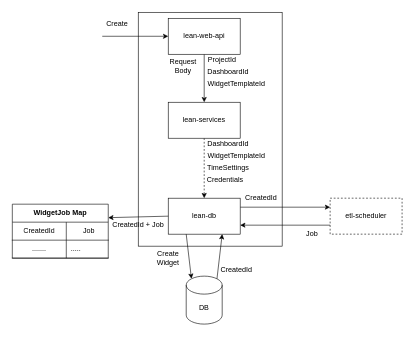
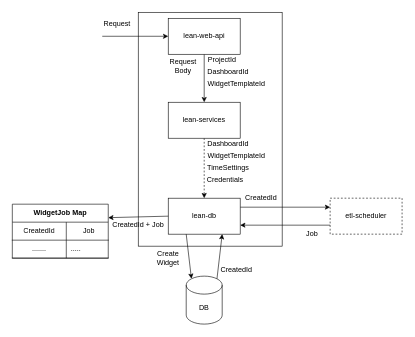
  <mxCell id="0" />
  <mxCell id="1" parent="0" />
  <mxCell id="2" value="" style="rounded=0;whiteSpace=wrap;html=1;" vertex="1" parent="1"><mxGeometry x="230" y="20" width="240" height="390" as="geometry" /></mxCell>
  <mxCell id="3" value="" style="edgeStyle=orthogonalEdgeStyle;rounded=0;orthogonalLoop=1;jettySize=auto;html=1;" edge="1" parent="1" source="4" target="8"><mxGeometry relative="1" as="geometry" /></mxCell>
  <mxCell id="4" value="lean-web-api" style="rounded=0;whiteSpace=wrap;html=1;" vertex="1" parent="1"><mxGeometry x="280" y="30" width="120" height="60" as="geometry" /></mxCell>
  <mxCell id="5" value="" style="endArrow=classic;html=1;entryX=0;entryY=0.5;entryDx=0;entryDy=0;" edge="1" parent="1" target="4"><mxGeometry width="50" height="50" relative="1" as="geometry"><mxPoint x="170" y="60" as="sourcePoint" /><mxPoint x="490" y="140" as="targetPoint" /></mxGeometry></mxCell>
- <mxCell id="6" value="Create" style="text;html=1;strokeColor=none;fillColor=none;align=center;verticalAlign=middle;whiteSpace=wrap;rounded=0;" vertex="1" parent="1"><mxGeometry x="160" y="30" width="70" height="20" as="geometry" /></mxCell>
+ <mxCell id="6" value="Request" style="text;html=1;strokeColor=none;fillColor=none;align=center;verticalAlign=middle;whiteSpace=wrap;rounded=0;" vertex="1" parent="1"><mxGeometry x="160" y="30" width="70" height="20" as="geometry" /></mxCell>
  <mxCell id="7" value="" style="edgeStyle=orthogonalEdgeStyle;rounded=0;orthogonalLoop=1;jettySize=auto;html=1;dashed=1;" edge="1" parent="1" source="8" target="14"><mxGeometry relative="1" as="geometry" /></mxCell>
  <mxCell id="8" value="lean-services" style="whiteSpace=wrap;html=1;rounded=0;" vertex="1" parent="1"><mxGeometry x="280" y="170" width="120" height="60" as="geometry" /></mxCell>
  <mxCell id="9" value="ProjectId" style="text;html=1;strokeColor=none;fillColor=none;align=center;verticalAlign=middle;whiteSpace=wrap;rounded=0;" vertex="1" parent="1"><mxGeometry x="300" y="90" width="140" height="20" as="geometry" /></mxCell>
  <mxCell id="10" value="DashboardId" style="text;html=1;strokeColor=none;fillColor=none;align=center;verticalAlign=middle;whiteSpace=wrap;rounded=0;" vertex="1" parent="1"><mxGeometry x="330" y="110" width="100" height="20" as="geometry" /></mxCell>
  <mxCell id="11" value="WidgetTemplateId" style="text;html=1;strokeColor=none;fillColor=none;align=center;verticalAlign=middle;whiteSpace=wrap;rounded=0;" vertex="1" parent="1"><mxGeometry x="324" y="130" width="140" height="20" as="geometry" /></mxCell>
  <mxCell id="12" value="Request Body" style="text;html=1;strokeColor=none;fillColor=none;align=center;verticalAlign=middle;whiteSpace=wrap;rounded=0;" vertex="1" parent="1"><mxGeometry x="280" y="100" width="50" height="20" as="geometry" /></mxCell>
  <mxCell id="13" value="" style="edgeStyle=orthogonalEdgeStyle;rounded=0;orthogonalLoop=1;jettySize=auto;html=1;entryX=0;entryY=0.25;entryDx=0;entryDy=0;exitX=1;exitY=0.25;exitDx=0;exitDy=0;" edge="1" parent="1" source="14" target="24"><mxGeometry relative="1" as="geometry" /></mxCell>
  <mxCell id="14" value="lean-db" style="whiteSpace=wrap;html=1;rounded=0;" vertex="1" parent="1"><mxGeometry x="280" y="330" width="120" height="60" as="geometry" /></mxCell>
  <mxCell id="15" value="DashboardId" style="text;html=1;strokeColor=none;fillColor=none;align=center;verticalAlign=middle;whiteSpace=wrap;rounded=0;" vertex="1" parent="1"><mxGeometry x="330" y="230" width="100" height="20" as="geometry" /></mxCell>
  <mxCell id="16" value="WidgetTemplateId" style="text;html=1;strokeColor=none;fillColor=none;align=center;verticalAlign=middle;whiteSpace=wrap;rounded=0;" vertex="1" parent="1"><mxGeometry x="324" y="250" width="140" height="20" as="geometry" /></mxCell>
  <mxCell id="17" value="TimeSettings" style="text;html=1;strokeColor=none;fillColor=none;align=center;verticalAlign=middle;whiteSpace=wrap;rounded=0;" vertex="1" parent="1"><mxGeometry x="310" y="270" width="140" height="20" as="geometry" /></mxCell>
  <mxCell id="18" value="Credentials" style="text;html=1;strokeColor=none;fillColor=none;align=center;verticalAlign=middle;whiteSpace=wrap;rounded=0;" vertex="1" parent="1"><mxGeometry x="310" y="290" width="130" height="20" as="geometry" /></mxCell>
  <mxCell id="19" value="DB" style="shape=cylinder3;whiteSpace=wrap;html=1;boundedLbl=1;backgroundOutline=1;size=15;" vertex="1" parent="1"><mxGeometry x="310" y="460" width="60" height="80" as="geometry" /></mxCell>
  <mxCell id="20" value="" style="endArrow=classic;html=1;exitX=0.25;exitY=1;exitDx=0;exitDy=0;entryX=0.145;entryY=0;entryDx=0;entryDy=4.35;entryPerimeter=0;" edge="1" parent="1" source="14" target="19"><mxGeometry width="50" height="50" relative="1" as="geometry"><mxPoint x="440" y="390" as="sourcePoint" /><mxPoint x="260" y="440" as="targetPoint" /></mxGeometry></mxCell>
  <mxCell id="21" value="" style="endArrow=classic;html=1;entryX=0.75;entryY=1;entryDx=0;entryDy=0;exitX=0.855;exitY=0;exitDx=0;exitDy=4.35;exitPerimeter=0;" edge="1" parent="1" source="19" target="14"><mxGeometry width="50" height="50" relative="1" as="geometry"><mxPoint x="450" y="480" as="sourcePoint" /><mxPoint x="490" y="340" as="targetPoint" /></mxGeometry></mxCell>
  <mxCell id="22" value="Create Widget" style="text;html=1;strokeColor=none;fillColor=none;align=center;verticalAlign=middle;whiteSpace=wrap;rounded=0;" vertex="1" parent="1"><mxGeometry x="250" y="420" width="60" height="20" as="geometry" /></mxCell>
  <mxCell id="23" value="CreatedId" style="text;html=1;strokeColor=none;fillColor=none;align=center;verticalAlign=middle;whiteSpace=wrap;rounded=0;" vertex="1" parent="1"><mxGeometry x="364" y="440" width="60" height="20" as="geometry" /></mxCell>
  <mxCell id="24" value="etl-scheduler" style="rounded=0;whiteSpace=wrap;html=1;dashed=1;" vertex="1" parent="1"><mxGeometry x="550" y="330" width="120" height="60" as="geometry" /></mxCell>
  <mxCell id="25" value="CreatedId" style="text;html=1;strokeColor=none;fillColor=none;align=center;verticalAlign=middle;whiteSpace=wrap;rounded=0;" vertex="1" parent="1"><mxGeometry x="400" y="320" width="70" height="20" as="geometry" /></mxCell>
  <mxCell id="26" value="" style="endArrow=classic;html=1;entryX=1;entryY=0.75;entryDx=0;entryDy=0;exitX=0;exitY=0.75;exitDx=0;exitDy=0;" edge="1" parent="1" source="24" target="14"><mxGeometry width="50" height="50" relative="1" as="geometry"><mxPoint x="440" y="390" as="sourcePoint" /><mxPoint x="490" y="340" as="targetPoint" /></mxGeometry></mxCell>
  <mxCell id="27" value="Job" style="text;html=1;strokeColor=none;fillColor=none;align=center;verticalAlign=middle;whiteSpace=wrap;rounded=0;" vertex="1" parent="1"><mxGeometry x="500" y="380" width="40" height="20" as="geometry" /></mxCell>
  <mxCell id="28" value="WidgetJob Map" style="shape=table;html=1;whiteSpace=wrap;startSize=30;container=1;collapsible=0;childLayout=tableLayout;fixedRows=1;rowLines=0;fontStyle=1;align=center;" vertex="1" parent="1"><mxGeometry x="20" y="340" width="160" height="90" as="geometry" /></mxCell>
  <mxCell id="29" value="" style="shape=partialRectangle;html=1;whiteSpace=wrap;collapsible=0;dropTarget=0;pointerEvents=0;fillColor=none;top=0;left=0;bottom=1;right=0;points=[[0,0.5],[1,0.5]];portConstraint=eastwest;" vertex="1" parent="28"><mxGeometry y="30" width="160" height="30" as="geometry" /></mxCell>
  <mxCell id="30" value="CreatedId" style="shape=partialRectangle;html=1;whiteSpace=wrap;connectable=0;fillColor=none;top=0;left=0;bottom=0;right=0;overflow=hidden;" vertex="1" parent="29"><mxGeometry width="90" height="30" as="geometry" /></mxCell>
  <mxCell id="31" value="&lt;div align=&quot;center&quot;&gt;Job&lt;/div&gt;" style="shape=partialRectangle;html=1;whiteSpace=wrap;connectable=0;fillColor=none;top=0;left=0;bottom=0;right=0;align=center;spacingLeft=6;overflow=hidden;" vertex="1" parent="29"><mxGeometry x="90" width="70" height="30" as="geometry" /></mxCell>
  <mxCell id="32" style="shape=partialRectangle;html=1;whiteSpace=wrap;collapsible=0;dropTarget=0;pointerEvents=0;fillColor=none;top=0;left=0;bottom=1;right=0;points=[[0,0.5],[1,0.5]];portConstraint=eastwest;" vertex="1" parent="28"><mxGeometry y="60" width="160" height="30" as="geometry" /></mxCell>
  <mxCell id="33" value="......." style="shape=partialRectangle;html=1;whiteSpace=wrap;connectable=0;fillColor=none;top=0;left=0;bottom=0;right=0;overflow=hidden;" vertex="1" parent="32"><mxGeometry width="90" height="30" as="geometry" /></mxCell>
  <mxCell id="34" value="&lt;div align=&quot;center&quot;&gt;.....&lt;br&gt;&lt;/div&gt;" style="shape=partialRectangle;html=1;whiteSpace=wrap;connectable=0;fillColor=none;top=0;left=0;bottom=0;right=0;align=left;spacingLeft=6;overflow=hidden;" vertex="1" parent="32"><mxGeometry x="90" width="70" height="30" as="geometry" /></mxCell>
  <mxCell id="35" value="" style="endArrow=classic;html=1;exitX=0;exitY=0.5;exitDx=0;exitDy=0;entryX=1;entryY=0.25;entryDx=0;entryDy=0;" edge="1" parent="1" source="14" target="28"><mxGeometry width="50" height="50" relative="1" as="geometry"><mxPoint x="300" y="410" as="sourcePoint" /><mxPoint x="130" y="353" as="targetPoint" /></mxGeometry></mxCell>
  <mxCell id="36" value="CreatedId + Job" style="text;html=1;strokeColor=none;fillColor=none;align=center;verticalAlign=middle;whiteSpace=wrap;rounded=0;" vertex="1" parent="1"><mxGeometry x="180" y="360" width="100" height="30" as="geometry" /></mxCell>
